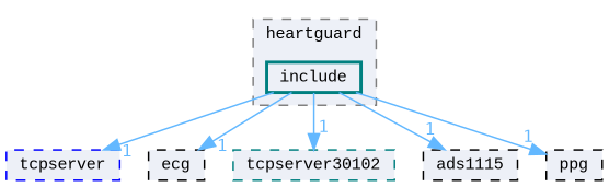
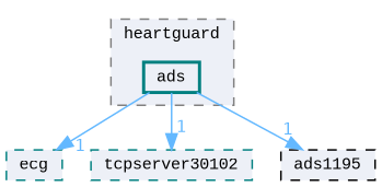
  digraph {
    compound=true
    fontname="Liberation Mono"
    node [color=teal fillcolor="#edf0f7" fontname="Liberation Mono" fontsize=10 shape=box style="filled,dashed"]
    edge [color=steelblue1 fontcolor=steelblue1 fontname="Liberation Mono" fontsize=10 headlabel=1 labeldistance=1.5 labelfontname=Helvetica labelfontsize=10]
-   n1 [height=0.2 label=include style="filled,bold" width=0.4]
-   n2 [color=blue height=0.2 label=tcpserver width=0.4]
-   n3 [color=black height=0.2 label=ecg width=0.4]
+   n1 [height=0.2 label=ads style="filled,bold" width=0.4]
+   n3 [height=0.2 label=ecg width=0.4]
    n4 [height=0.2 label=tcpserver30102 width=0.4]
-   n5 [color=black height=0.2 label=ads1115 width=0.4]
-   n6 [color=black height=0.2 label=ppg width=0.4]
+   n5 [color=black height=0.2 label=ads1195 width=0.4]
    subgraph cluster_1 {
      bgcolor="#edf0f7"
      fontsize=10
      label=heartguard
      pencolor=grey50
      style="filled,dashed"
      n1
    }
-   n1 -> n2
    n1 -> n3
    n1 -> n4
    n1 -> n5
-   n1 -> n6
  }
